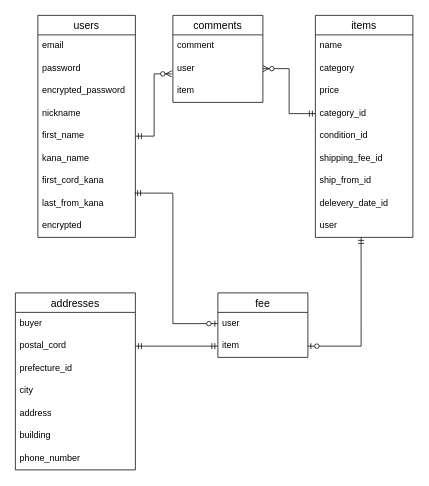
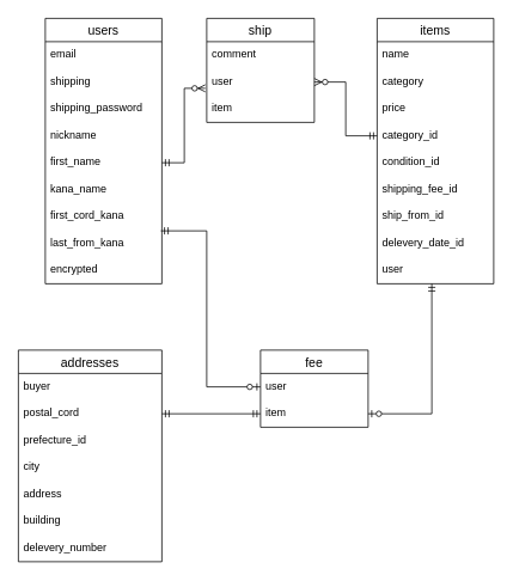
  <mxCell id="0" />
  <mxCell id="1" parent="0" />
  <mxCell id="2" value="users" style="swimlane;fontStyle=0;childLayout=stackLayout;horizontal=1;startSize=26;horizontalStack=0;resizeParent=1;resizeParentMax=0;resizeLast=0;collapsible=1;marginBottom=0;align=center;fontSize=14;" parent="1" vertex="1"><mxGeometry x="50" y="20" width="130" height="296" as="geometry" /></mxCell>
  <mxCell id="3" value="email" style="text;strokeColor=none;fillColor=none;spacingLeft=4;spacingRight=4;overflow=hidden;rotatable=0;points=[[0,0.5],[1,0.5]];portConstraint=eastwest;fontSize=12;" parent="2" vertex="1"><mxGeometry y="26" width="130" height="30" as="geometry" /></mxCell>
- <mxCell id="4" value="password" style="text;strokeColor=none;fillColor=none;spacingLeft=4;spacingRight=4;overflow=hidden;rotatable=0;points=[[0,0.5],[1,0.5]];portConstraint=eastwest;fontSize=12;" parent="2" vertex="1"><mxGeometry y="56" width="130" height="30" as="geometry" /></mxCell>
- <mxCell id="5" value="encrypted_password" style="text;strokeColor=none;fillColor=none;spacingLeft=4;spacingRight=4;overflow=hidden;rotatable=0;points=[[0,0.5],[1,0.5]];portConstraint=eastwest;fontSize=12;" vertex="1" parent="2"><mxGeometry y="86" width="130" height="30" as="geometry" /></mxCell>
+ <mxCell id="4" value="shipping" style="text;strokeColor=none;fillColor=none;spacingLeft=4;spacingRight=4;overflow=hidden;rotatable=0;points=[[0,0.5],[1,0.5]];portConstraint=eastwest;fontSize=12;" parent="2" vertex="1"><mxGeometry y="56" width="130" height="30" as="geometry" /></mxCell>
+ <mxCell id="5" value="shipping_password" style="text;strokeColor=none;fillColor=none;spacingLeft=4;spacingRight=4;overflow=hidden;rotatable=0;points=[[0,0.5],[1,0.5]];portConstraint=eastwest;fontSize=12;" vertex="1" parent="2"><mxGeometry y="86" width="130" height="30" as="geometry" /></mxCell>
  <mxCell id="6" value="nickname" style="text;strokeColor=none;fillColor=none;spacingLeft=4;spacingRight=4;overflow=hidden;rotatable=0;points=[[0,0.5],[1,0.5]];portConstraint=eastwest;fontSize=12;" parent="2" vertex="1"><mxGeometry y="116" width="130" height="30" as="geometry" /></mxCell>
  <mxCell id="7" value="first_name" style="text;strokeColor=none;fillColor=none;spacingLeft=4;spacingRight=4;overflow=hidden;rotatable=0;points=[[0,0.5],[1,0.5]];portConstraint=eastwest;fontSize=12;" vertex="1" parent="2"><mxGeometry y="146" width="130" height="30" as="geometry" /></mxCell>
  <mxCell id="8" value="kana_name" style="text;strokeColor=none;fillColor=none;spacingLeft=4;spacingRight=4;overflow=hidden;rotatable=0;points=[[0,0.5],[1,0.5]];portConstraint=eastwest;fontSize=12;" vertex="1" parent="2"><mxGeometry y="176" width="130" height="30" as="geometry" /></mxCell>
  <mxCell id="9" value="first_cord_kana" style="text;strokeColor=none;fillColor=none;spacingLeft=4;spacingRight=4;overflow=hidden;rotatable=0;points=[[0,0.5],[1,0.5]];portConstraint=eastwest;fontSize=12;" vertex="1" parent="2"><mxGeometry y="206" width="130" height="30" as="geometry" /></mxCell>
  <mxCell id="10" value="last_from_kana" style="text;strokeColor=none;fillColor=none;spacingLeft=4;spacingRight=4;overflow=hidden;rotatable=0;points=[[0,0.5],[1,0.5]];portConstraint=eastwest;fontSize=12;" vertex="1" parent="2"><mxGeometry y="236" width="130" height="30" as="geometry" /></mxCell>
  <mxCell id="11" value="encrypted" style="text;strokeColor=none;fillColor=none;spacingLeft=4;spacingRight=4;overflow=hidden;rotatable=0;points=[[0,0.5],[1,0.5]];portConstraint=eastwest;fontSize=12;" vertex="1" parent="2"><mxGeometry y="266" width="130" height="30" as="geometry" /></mxCell>
  <mxCell id="12" value="items" style="swimlane;fontStyle=0;childLayout=stackLayout;horizontal=1;startSize=26;horizontalStack=0;resizeParent=1;resizeParentMax=0;resizeLast=0;collapsible=1;marginBottom=0;align=center;fontSize=14;" parent="1" vertex="1"><mxGeometry x="420" y="20" width="130" height="296" as="geometry"><mxRectangle x="330" y="96" width="70" height="26" as="alternateBounds" /></mxGeometry></mxCell>
  <mxCell id="13" value="name" style="text;strokeColor=none;fillColor=none;spacingLeft=4;spacingRight=4;overflow=hidden;rotatable=0;points=[[0,0.5],[1,0.5]];portConstraint=eastwest;fontSize=12;" vertex="1" parent="12"><mxGeometry y="26" width="130" height="30" as="geometry" /></mxCell>
  <mxCell id="14" value="category" style="text;strokeColor=none;fillColor=none;spacingLeft=4;spacingRight=4;overflow=hidden;rotatable=0;points=[[0,0.5],[1,0.5]];portConstraint=eastwest;fontSize=12;" vertex="1" parent="12"><mxGeometry y="56" width="130" height="30" as="geometry" /></mxCell>
  <mxCell id="15" value="price" style="text;strokeColor=none;fillColor=none;spacingLeft=4;spacingRight=4;overflow=hidden;rotatable=0;points=[[0,0.5],[1,0.5]];portConstraint=eastwest;fontSize=12;" vertex="1" parent="12"><mxGeometry y="86" width="130" height="30" as="geometry" /></mxCell>
  <mxCell id="16" value="category_id" style="text;strokeColor=none;fillColor=none;spacingLeft=4;spacingRight=4;overflow=hidden;rotatable=0;points=[[0,0.5],[1,0.5]];portConstraint=eastwest;fontSize=12;" parent="12" vertex="1"><mxGeometry y="116" width="130" height="30" as="geometry" /></mxCell>
  <mxCell id="17" value="condition_id" style="text;strokeColor=none;fillColor=none;spacingLeft=4;spacingRight=4;overflow=hidden;rotatable=0;points=[[0,0.5],[1,0.5]];portConstraint=eastwest;fontSize=12;" vertex="1" parent="12"><mxGeometry y="146" width="130" height="30" as="geometry" /></mxCell>
  <mxCell id="18" value="shipping_fee_id" style="text;strokeColor=none;fillColor=none;spacingLeft=4;spacingRight=4;overflow=hidden;rotatable=0;points=[[0,0.5],[1,0.5]];portConstraint=eastwest;fontSize=12;" parent="12" vertex="1"><mxGeometry y="176" width="130" height="30" as="geometry" /></mxCell>
  <mxCell id="19" value="ship_from_id" style="text;strokeColor=none;fillColor=none;spacingLeft=4;spacingRight=4;overflow=hidden;rotatable=0;points=[[0,0.5],[1,0.5]];portConstraint=eastwest;fontSize=12;" parent="12" vertex="1"><mxGeometry y="206" width="130" height="30" as="geometry" /></mxCell>
  <mxCell id="20" value="delevery_date_id" style="text;strokeColor=none;fillColor=none;spacingLeft=4;spacingRight=4;overflow=hidden;rotatable=0;points=[[0,0.5],[1,0.5]];portConstraint=eastwest;fontSize=12;" vertex="1" parent="12"><mxGeometry y="236" width="130" height="30" as="geometry" /></mxCell>
  <mxCell id="21" value="user" style="text;strokeColor=none;fillColor=none;spacingLeft=4;spacingRight=4;overflow=hidden;rotatable=0;points=[[0,0.5],[1,0.5]];portConstraint=eastwest;fontSize=12;" vertex="1" parent="12"><mxGeometry y="266" width="130" height="30" as="geometry" /></mxCell>
  <mxCell id="22" style="edgeStyle=orthogonalEdgeStyle;rounded=0;orthogonalLoop=1;jettySize=auto;html=1;exitX=1;exitY=0.5;exitDx=0;exitDy=0;entryX=-0.012;entryY=0.733;entryDx=0;entryDy=0;entryPerimeter=0;startArrow=ERmandOne;startFill=0;endArrow=ERzeroToMany;endFill=1;" edge="1" parent="1" source="7" target="26"><mxGeometry relative="1" as="geometry" /></mxCell>
  <mxCell id="23" style="edgeStyle=orthogonalEdgeStyle;rounded=0;orthogonalLoop=1;jettySize=auto;html=1;exitX=1;exitY=0.5;exitDx=0;exitDy=0;entryX=0;entryY=0.5;entryDx=0;entryDy=0;startArrow=ERzeroToMany;startFill=1;endArrow=ERmandOne;endFill=0;" edge="1" parent="1" source="26" target="16"><mxGeometry relative="1" as="geometry" /></mxCell>
- <mxCell id="24" value="comments" style="swimlane;fontStyle=0;childLayout=stackLayout;horizontal=1;startSize=26;horizontalStack=0;resizeParent=1;resizeParentMax=0;resizeLast=0;collapsible=1;marginBottom=0;align=center;fontSize=14;" vertex="1" parent="1"><mxGeometry x="230" y="20" width="120" height="116" as="geometry" /></mxCell>
+ <mxCell id="24" value="ship" style="swimlane;fontStyle=0;childLayout=stackLayout;horizontal=1;startSize=26;horizontalStack=0;resizeParent=1;resizeParentMax=0;resizeLast=0;collapsible=1;marginBottom=0;align=center;fontSize=14;" vertex="1" parent="1"><mxGeometry x="230" y="20" width="120" height="116" as="geometry" /></mxCell>
  <mxCell id="25" value="comment" style="text;strokeColor=none;fillColor=none;spacingLeft=4;spacingRight=4;overflow=hidden;rotatable=0;points=[[0,0.5],[1,0.5]];portConstraint=eastwest;fontSize=12;" vertex="1" parent="24"><mxGeometry y="26" width="120" height="30" as="geometry" /></mxCell>
  <mxCell id="26" value="user" style="text;strokeColor=none;fillColor=none;spacingLeft=4;spacingRight=4;overflow=hidden;rotatable=0;points=[[0,0.5],[1,0.5]];portConstraint=eastwest;fontSize=12;" vertex="1" parent="24"><mxGeometry y="56" width="120" height="30" as="geometry" /></mxCell>
  <mxCell id="27" value="item" style="text;strokeColor=none;fillColor=none;spacingLeft=4;spacingRight=4;overflow=hidden;rotatable=0;points=[[0,0.5],[1,0.5]];portConstraint=eastwest;fontSize=12;" vertex="1" parent="24"><mxGeometry y="86" width="120" height="30" as="geometry" /></mxCell>
  <mxCell id="28" style="edgeStyle=orthogonalEdgeStyle;rounded=0;orthogonalLoop=1;jettySize=auto;html=1;entryX=0;entryY=0.5;entryDx=0;entryDy=0;startArrow=ERmandOne;startFill=0;endArrow=ERzeroToOne;endFill=1;exitX=0.992;exitY=0.033;exitDx=0;exitDy=0;exitPerimeter=0;" edge="1" parent="1" source="10" target="30"><mxGeometry relative="1" as="geometry"><mxPoint x="210" y="260" as="sourcePoint" /><Array as="points"><mxPoint x="230" y="257" /><mxPoint x="230" y="431" /></Array></mxGeometry></mxCell>
  <mxCell id="29" value="fee" style="swimlane;fontStyle=0;childLayout=stackLayout;horizontal=1;startSize=26;horizontalStack=0;resizeParent=1;resizeParentMax=0;resizeLast=0;collapsible=1;marginBottom=0;align=center;fontSize=14;" parent="1" vertex="1"><mxGeometry x="290" y="390" width="120" height="86" as="geometry" /></mxCell>
  <mxCell id="30" value="user" style="text;strokeColor=none;fillColor=none;spacingLeft=4;spacingRight=4;overflow=hidden;rotatable=0;points=[[0,0.5],[1,0.5]];portConstraint=eastwest;fontSize=12;" parent="29" vertex="1"><mxGeometry y="26" width="120" height="30" as="geometry" /></mxCell>
  <mxCell id="31" value="item" style="text;strokeColor=none;fillColor=none;spacingLeft=4;spacingRight=4;overflow=hidden;rotatable=0;points=[[0,0.5],[1,0.5]];portConstraint=eastwest;fontSize=12;" parent="29" vertex="1"><mxGeometry y="56" width="120" height="30" as="geometry" /></mxCell>
  <mxCell id="32" style="edgeStyle=orthogonalEdgeStyle;rounded=0;orthogonalLoop=1;jettySize=auto;html=1;entryX=0.469;entryY=1;entryDx=0;entryDy=0;entryPerimeter=0;startArrow=ERzeroToOne;startFill=1;endArrow=ERmandOne;endFill=0;exitX=1;exitY=0.5;exitDx=0;exitDy=0;" edge="1" parent="1" source="31" target="21"><mxGeometry relative="1" as="geometry"><Array as="points"><mxPoint x="481" y="461" /></Array></mxGeometry></mxCell>
  <mxCell id="33" value="addresses" style="swimlane;fontStyle=0;childLayout=stackLayout;horizontal=1;startSize=26;horizontalStack=0;resizeParent=1;resizeParentMax=0;resizeLast=0;collapsible=1;marginBottom=0;align=center;fontSize=14;" vertex="1" parent="1"><mxGeometry x="20" y="390" width="160" height="236" as="geometry" /></mxCell>
  <mxCell id="34" value="buyer" style="text;strokeColor=none;fillColor=none;spacingLeft=4;spacingRight=4;overflow=hidden;rotatable=0;points=[[0,0.5],[1,0.5]];portConstraint=eastwest;fontSize=12;" vertex="1" parent="33"><mxGeometry y="26" width="160" height="30" as="geometry" /></mxCell>
  <mxCell id="35" value="postal_cord" style="text;strokeColor=none;fillColor=none;spacingLeft=4;spacingRight=4;overflow=hidden;rotatable=0;points=[[0,0.5],[1,0.5]];portConstraint=eastwest;fontSize=12;" vertex="1" parent="33"><mxGeometry y="56" width="160" height="30" as="geometry" /></mxCell>
  <mxCell id="36" value="prefecture_id" style="text;strokeColor=none;fillColor=none;spacingLeft=4;spacingRight=4;overflow=hidden;rotatable=0;points=[[0,0.5],[1,0.5]];portConstraint=eastwest;fontSize=12;" vertex="1" parent="33"><mxGeometry y="86" width="160" height="30" as="geometry" /></mxCell>
  <mxCell id="37" value="city" style="text;strokeColor=none;fillColor=none;spacingLeft=4;spacingRight=4;overflow=hidden;rotatable=0;points=[[0,0.5],[1,0.5]];portConstraint=eastwest;fontSize=12;" vertex="1" parent="33"><mxGeometry y="116" width="160" height="30" as="geometry" /></mxCell>
  <mxCell id="38" value="address" style="text;strokeColor=none;fillColor=none;spacingLeft=4;spacingRight=4;overflow=hidden;rotatable=0;points=[[0,0.5],[1,0.5]];portConstraint=eastwest;fontSize=12;" vertex="1" parent="33"><mxGeometry y="146" width="160" height="30" as="geometry" /></mxCell>
  <mxCell id="39" value="building" style="text;strokeColor=none;fillColor=none;spacingLeft=4;spacingRight=4;overflow=hidden;rotatable=0;points=[[0,0.5],[1,0.5]];portConstraint=eastwest;fontSize=12;" vertex="1" parent="33"><mxGeometry y="176" width="160" height="30" as="geometry" /></mxCell>
- <mxCell id="40" value="phone_number" style="text;strokeColor=none;fillColor=none;spacingLeft=4;spacingRight=4;overflow=hidden;rotatable=0;points=[[0,0.5],[1,0.5]];portConstraint=eastwest;fontSize=12;" vertex="1" parent="33"><mxGeometry y="206" width="160" height="30" as="geometry" /></mxCell>
+ <mxCell id="40" value="delevery_number" style="text;strokeColor=none;fillColor=none;spacingLeft=4;spacingRight=4;overflow=hidden;rotatable=0;points=[[0,0.5],[1,0.5]];portConstraint=eastwest;fontSize=12;" vertex="1" parent="33"><mxGeometry y="206" width="160" height="30" as="geometry" /></mxCell>
  <mxCell id="41" style="edgeStyle=orthogonalEdgeStyle;rounded=0;orthogonalLoop=1;jettySize=auto;html=1;exitX=1;exitY=0.5;exitDx=0;exitDy=0;entryX=0;entryY=0.5;entryDx=0;entryDy=0;startArrow=ERmandOne;startFill=0;endArrow=ERmandOne;endFill=0;" edge="1" parent="1" source="35" target="31"><mxGeometry relative="1" as="geometry" /></mxCell>
